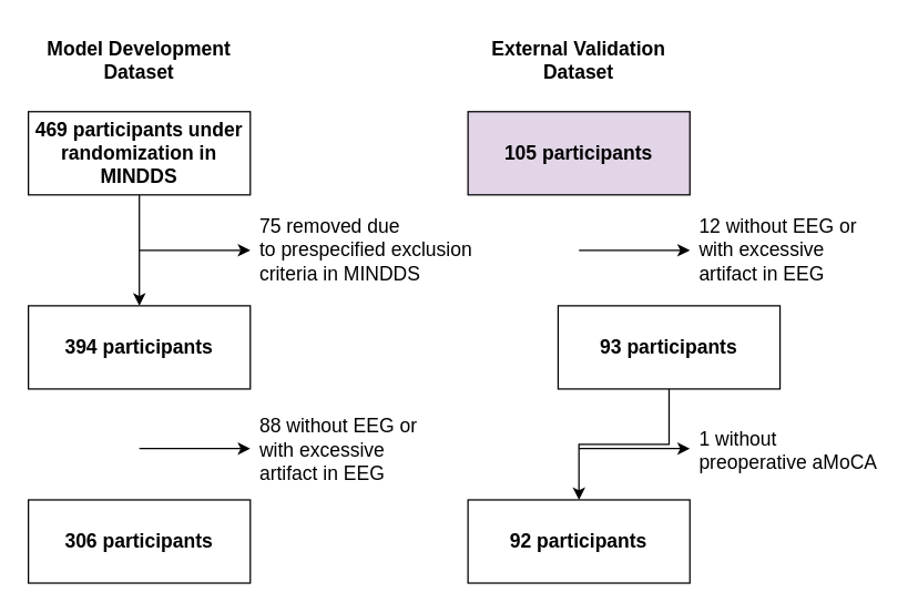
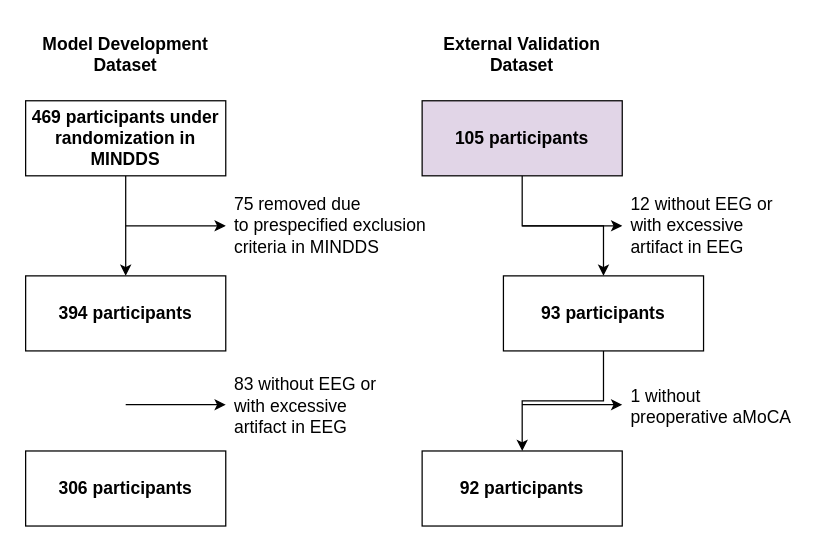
  <mxCell id="0" />
  <mxCell id="1" parent="0" />
  <mxCell id="2" style="edgeStyle=orthogonalEdgeStyle;rounded=0;orthogonalLoop=1;jettySize=auto;html=1;entryX=0.5;entryY=0;entryDx=0;entryDy=0;" parent="1" source="3" target="4" edge="1"><mxGeometry relative="1" as="geometry" /></mxCell>
  <mxCell id="3" value="&lt;font style=&quot;font-size: 14px;&quot;&gt;&lt;b&gt;469 participants under randomization in MINDDS&lt;/b&gt;&lt;/font&gt;" style="rounded=0;whiteSpace=wrap;html=1;" parent="1" vertex="1"><mxGeometry x="20" y="80" width="160" height="60" as="geometry" /></mxCell>
  <mxCell id="4" value="&lt;font style=&quot;font-size: 14px;&quot;&gt;&lt;b&gt;394 participants&lt;/b&gt;&lt;/font&gt;" style="rounded=0;whiteSpace=wrap;html=1;" parent="1" vertex="1"><mxGeometry x="20" y="220" width="160" height="60" as="geometry" /></mxCell>
  <mxCell id="5" value="&lt;font style=&quot;font-size: 14px;&quot;&gt;&lt;b&gt;306 participants&lt;/b&gt;&lt;/font&gt;" style="rounded=0;whiteSpace=wrap;html=1;" parent="1" vertex="1"><mxGeometry x="20" y="360" width="160" height="60" as="geometry" /></mxCell>
  <mxCell id="6" style="edgeStyle=orthogonalEdgeStyle;rounded=0;orthogonalLoop=1;jettySize=auto;html=1;" parent="1" edge="1"><mxGeometry relative="1" as="geometry"><mxPoint x="100" y="180" as="sourcePoint" /><mxPoint x="180" y="180" as="targetPoint" /><Array as="points"><mxPoint x="100" y="180" /></Array></mxGeometry></mxCell>
  <mxCell id="7" value="75 removed due to&amp;nbsp;&lt;span style=&quot;background-color: initial;&quot;&gt;prespecified exclusion criteria in MINDDS&lt;/span&gt;" style="text;html=1;strokeColor=none;fillColor=none;align=left;verticalAlign=middle;whiteSpace=wrap;rounded=0;fontSize=14;" parent="1" vertex="1"><mxGeometry x="185" y="147" width="165" height="65" as="geometry" /></mxCell>
  <mxCell id="8" style="edgeStyle=orthogonalEdgeStyle;rounded=0;orthogonalLoop=1;jettySize=auto;html=1;" parent="1" edge="1"><mxGeometry relative="1" as="geometry"><mxPoint x="100" y="323" as="sourcePoint" /><mxPoint x="180" y="323" as="targetPoint" /><Array as="points"><mxPoint x="100" y="323" /></Array></mxGeometry></mxCell>
- <mxCell id="9" value="88 without EEG or with excessive artifact in EEG" style="text;html=1;strokeColor=none;fillColor=none;align=left;verticalAlign=middle;whiteSpace=wrap;rounded=0;fontSize=14;" parent="1" vertex="1"><mxGeometry x="185" y="291" width="136" height="65" as="geometry" /></mxCell>
+ <mxCell id="9" value="83 without EEG or with excessive artifact in EEG" style="text;html=1;strokeColor=none;fillColor=none;align=left;verticalAlign=middle;whiteSpace=wrap;rounded=0;fontSize=14;" parent="1" vertex="1"><mxGeometry x="185" y="291" width="136" height="65" as="geometry" /></mxCell>
  <mxCell id="10" value="&lt;b&gt;Model Development Dataset&lt;/b&gt;" style="text;html=1;strokeColor=none;fillColor=none;align=center;verticalAlign=middle;whiteSpace=wrap;rounded=0;fontSize=14;" parent="1" vertex="1"><mxGeometry x="32" y="20" width="136" height="45" as="geometry" /></mxCell>
  <mxCell id="11" value="&lt;b&gt;External Validation Dataset&lt;/b&gt;" style="text;html=1;strokeColor=none;fillColor=none;align=center;verticalAlign=middle;whiteSpace=wrap;rounded=0;fontSize=14;" parent="1" vertex="1"><mxGeometry x="349" y="20" width="136" height="45" as="geometry" /></mxCell>
+ <mxCell id="12" style="edgeStyle=orthogonalEdgeStyle;rounded=0;orthogonalLoop=1;jettySize=auto;html=1;entryX=0.5;entryY=0;entryDx=0;entryDy=0;" parent="1" source="13" target="15" edge="1"><mxGeometry relative="1" as="geometry" /></mxCell>
  <mxCell id="13" value="&lt;font style=&quot;font-size: 14px;&quot;&gt;&lt;b&gt;105 participants&lt;/b&gt;&lt;/font&gt;" style="rounded=0;whiteSpace=wrap;html=1;fillColor=#e1d5e7;" parent="1" vertex="1"><mxGeometry x="337" y="80" width="160" height="60" as="geometry" /></mxCell>
  <mxCell id="14" style="edgeStyle=orthogonalEdgeStyle;rounded=0;orthogonalLoop=1;jettySize=auto;html=1;entryX=0.5;entryY=0;entryDx=0;entryDy=0;" parent="1" source="15" target="16" edge="1"><mxGeometry relative="1" as="geometry" /></mxCell>
  <mxCell id="15" value="&lt;b style=&quot;border-color: var(--border-color); font-size: 14px;&quot;&gt;93 participants&lt;/b&gt;" style="rounded=0;whiteSpace=wrap;html=1;" parent="1" vertex="1"><mxGeometry x="402" y="220" width="160" height="60" as="geometry" /></mxCell>
  <mxCell id="16" value="&lt;font style=&quot;font-size: 14px;&quot;&gt;&lt;b&gt;92 participants&lt;/b&gt;&lt;/font&gt;" style="rounded=0;whiteSpace=wrap;html=1;" parent="1" vertex="1"><mxGeometry x="337" y="360" width="160" height="60" as="geometry" /></mxCell>
  <mxCell id="17" style="edgeStyle=orthogonalEdgeStyle;rounded=0;orthogonalLoop=1;jettySize=auto;html=1;" parent="1" edge="1"><mxGeometry relative="1" as="geometry"><mxPoint x="417" y="180" as="sourcePoint" /><mxPoint x="497" y="180" as="targetPoint" /><Array as="points"><mxPoint x="417" y="180" /></Array></mxGeometry></mxCell>
  <mxCell id="18" value="12 without EEG or with excessive artifact in EEG" style="text;html=1;strokeColor=none;fillColor=none;align=left;verticalAlign=middle;whiteSpace=wrap;rounded=0;fontSize=14;" parent="1" vertex="1"><mxGeometry x="502" y="147" width="136" height="65" as="geometry" /></mxCell>
  <mxCell id="19" style="edgeStyle=orthogonalEdgeStyle;rounded=0;orthogonalLoop=1;jettySize=auto;html=1;" parent="1" edge="1"><mxGeometry relative="1" as="geometry"><mxPoint x="417" y="323" as="sourcePoint" /><mxPoint x="497" y="323" as="targetPoint" /><Array as="points"><mxPoint x="417" y="323" /></Array></mxGeometry></mxCell>
  <mxCell id="20" value="1 without preoperative aMoCA" style="text;html=1;strokeColor=none;fillColor=none;align=left;verticalAlign=middle;whiteSpace=wrap;rounded=0;fontSize=14;" parent="1" vertex="1"><mxGeometry x="502" y="291" width="138" height="65" as="geometry" /></mxCell>
